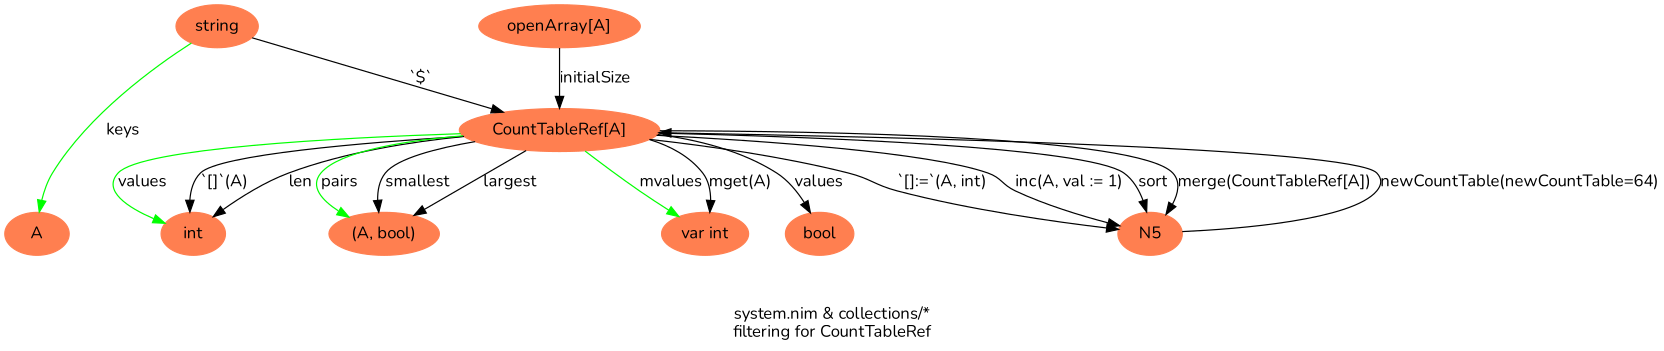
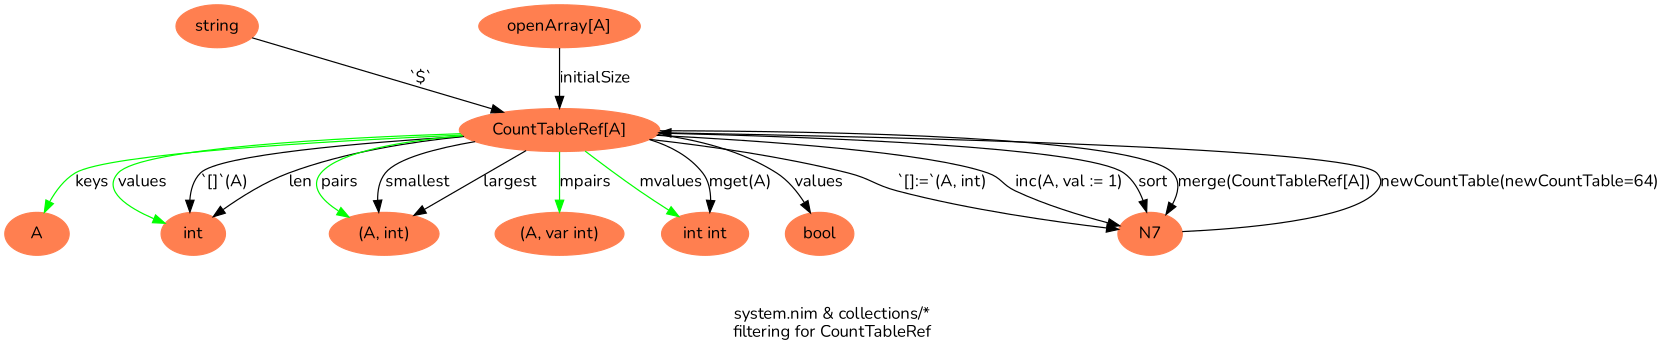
  digraph {
    fontname=Nunito
    label="system.nim & collections/*\nfiltering for CountTableRef"
    rankdir=TB
    node [color=coral fontname=Nunito style=filled]
    edge [fontname=Nunito]
    n1 [label="CountTableRef[A]"]
    n2 [label=int]
-   n3 [label="(A, bool)"]
+   n3 [label="(A, int)"]
+   n4 [label="(A, var int)"]
    n5 [label=A]
-   n6 [label="var int"]
+   n6 [label="int int"]
    n7 [label=bool]
-   N7 [label=N5]
+   N7
    n9 [label=string]
    n10 [label="openArray[A]"]
    n1 -> n2 [label=len]
    n1 -> n2 [color=green label=values]
    n1 -> n2 [label="`[]`(A)"]
    n1 -> n3 [color=green label=pairs]
    n1 -> n3 [label=smallest]
    n1 -> n3 [label=largest]
-   n9 -> n5 [color=green label=keys]
+   n1 -> n4 [color=green label=mpairs]
+   n1 -> n5 [color=green label=keys]
    n1 -> n6 [color=green label=mvalues]
    n1 -> n6 [label="mget(A)"]
    n1 -> n7 [label=values]
    n1 -> N7 [label="`[]:=`(A, int)"]
    n1 -> N7 [label="inc(A, val := 1)"]
    n1 -> N7 [label=sort]
    n1 -> N7 [label="merge(CountTableRef[A])"]
    N7 -> n1 [label="newCountTable(newCountTable=64)"]
    n9 -> n1 [label="`$`"]
    n10 -> n1 [label=initialSize]
  }
